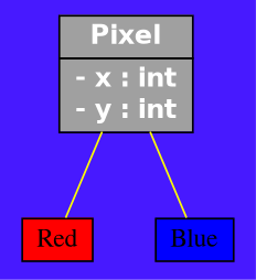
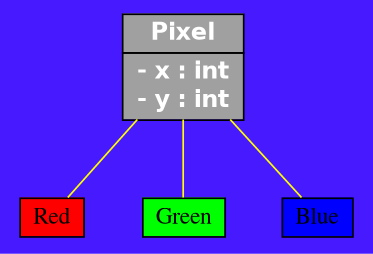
  digraph {
    bgcolor=".7 .9 1"
    node [fontcolor=black fontname=Times fontsize=14.0 shape=plaintext]
    edge [arrowhead=none arrowtail=diamond color=yellow fontcolor=black fontname=Helvetica fontsize=10.0 headport=p labelfontname=Helvetica labelfontsize=10 tailport=p]
    n1 [fontcolor=white fontname="Helvetica-Bold" label=<<table border="0" cellborder="1" cellspacing="0" cellpadding="2" port="p" bgcolor="#a0a0a0"><tr><td><table border="0" cellspacing="0" cellpadding="1"><tr><td> Pixel </td></tr></table></td></tr><tr><td><table border="0" cellspacing="0" cellpadding="1"><tr><td align="left"> - x : int </td></tr><tr><td align="left"> - y : int </td></tr></table></td></tr></table>>]
    n2 [label=<<table border="0" cellborder="1" cellspacing="0" cellpadding="2" port="p" bgcolor="red"><tr><td><table border="0" cellspacing="0" cellpadding="1"><tr><td> Red </td></tr></table></td></tr></table>>]
+   n3 [label=<<table border="0" cellborder="1" cellspacing="0" cellpadding="2" port="p" bgcolor="green"><tr><td><table border="0" cellspacing="0" cellpadding="1"><tr><td> Green </td></tr></table></td></tr></table>>]
    n4 [label=<<table border="0" cellborder="1" cellspacing="0" cellpadding="2" port="p" bgcolor="blue"><tr><td><table border="0" cellspacing="0" cellpadding="1"><tr><td> Blue </td></tr></table></td></tr></table>>]
    n1 -> n2
+   n1 -> n3
    n1 -> n4
  }
